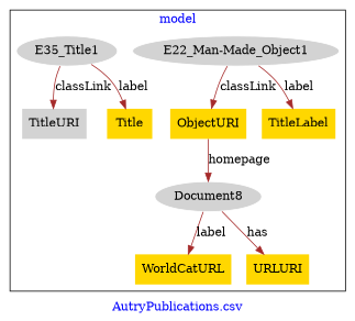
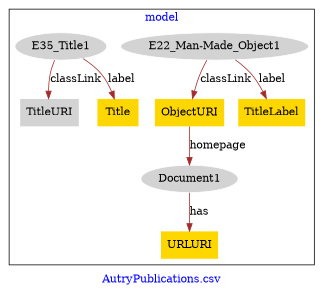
  digraph {
    fontcolor=blue
    label="AutryPublications.csv"
    remincross=true
    node [fillcolor=gold style=filled shape=plaintext]
    edge [color=brown fontcolor=black]
    n1 [color=white fillcolor=lightgray label="E22_Man-Made_Object1" shape=""]
    n2 [color=white fillcolor=lightgray label=E35_Title1 shape=""]
-   n3 [color=white fillcolor=lightgray label=Document8 shape=""]
+   n3 [color=white fillcolor=lightgray label=Document1 shape=""]
    n4 [label=ObjectURI]
    n5 [fillcolor=lightgray label=TitleURI]
    n6 [label=TitleLabel]
-   n7 [label=WorldCatURL]
    n8 [label=Title]
    n9 [label=URLURI]
    subgraph cluster_1 {
      label=model
      n1
      n2
      n3
      n4
      n5
      n6
-     n7
      n8
      n9
    }
    n1 -> n4 [label=classLink]
    n1 -> n6 [label=label]
    n2 -> n5 [label=classLink]
    n2 -> n8 [label=label]
-   n3 -> n7 [label=label]
    n3 -> n9 [label=has]
    n4 -> n3 [label=homepage]
  }
